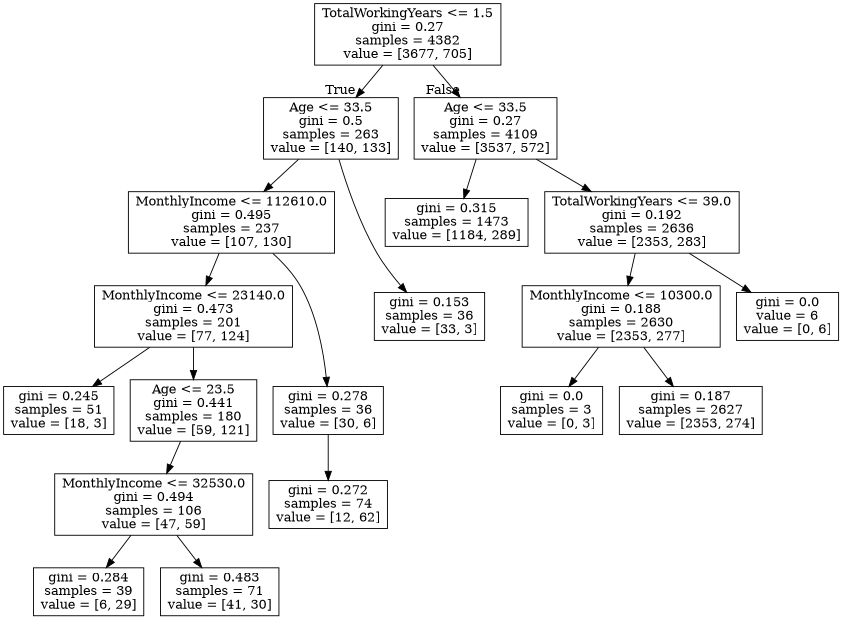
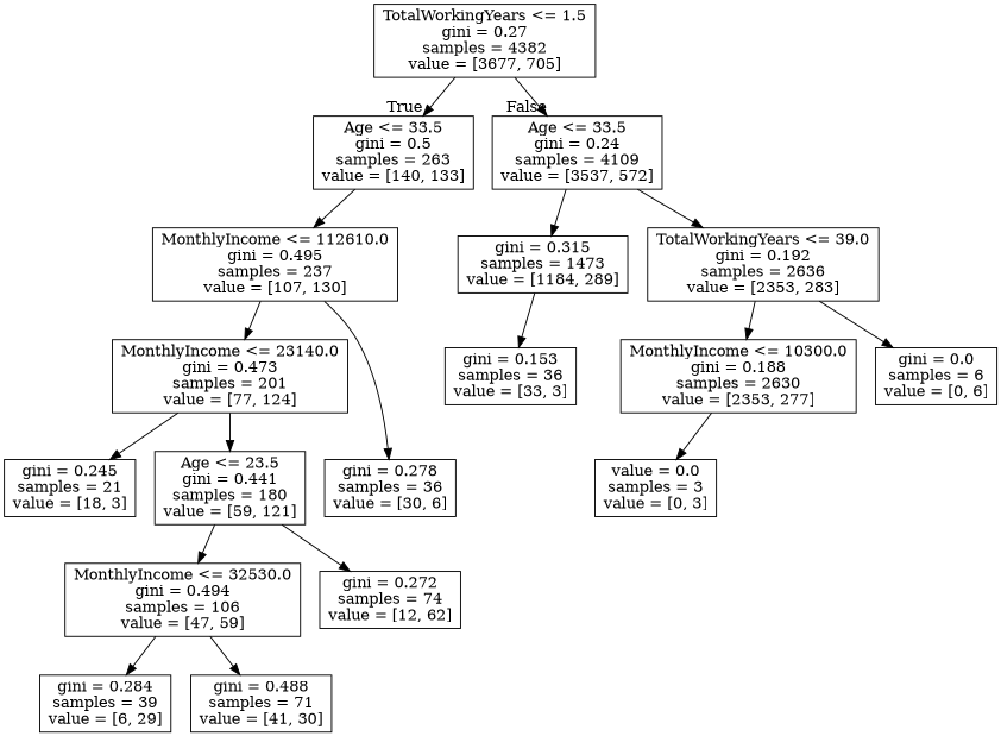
  digraph {
    node [shape=box]
    n1 [label="TotalWorkingYears <= 1.5\ngini = 0.27\nsamples = 4382\nvalue = [3677, 705]"]
    n2 [label="Age <= 33.5\ngini = 0.5\nsamples = 263\nvalue = [140, 133]"]
-   n3 [label="Age <= 33.5\ngini = 0.27\nsamples = 4109\nvalue = [3537, 572]"]
+   n3 [label="Age <= 33.5\ngini = 0.24\nsamples = 4109\nvalue = [3537, 572]"]
    n4 [label="MonthlyIncome <= 112610.0\ngini = 0.495\nsamples = 237\nvalue = [107, 130]"]
    n5 [label="gini = 0.153\nsamples = 36\nvalue = [33, 3]"]
    n6 [label="gini = 0.315\nsamples = 1473\nvalue = [1184, 289]"]
    n7 [label="TotalWorkingYears <= 39.0\ngini = 0.192\nsamples = 2636\nvalue = [2353, 283]"]
    n8 [label="MonthlyIncome <= 23140.0\ngini = 0.473\nsamples = 201\nvalue = [77, 124]"]
    n9 [label="gini = 0.278\nsamples = 36\nvalue = [30, 6]"]
-   n10 [label="gini = 0.245\nsamples = 51\nvalue = [18, 3]"]
+   n10 [label="gini = 0.245\nsamples = 21\nvalue = [18, 3]"]
    n11 [label="Age <= 23.5\ngini = 0.441\nsamples = 180\nvalue = [59, 121]"]
    n12 [label="gini = 0.272\nsamples = 74\nvalue = [12, 62]"]
    n13 [label="MonthlyIncome <= 32530.0\ngini = 0.494\nsamples = 106\nvalue = [47, 59]"]
    n14 [label="gini = 0.284\nsamples = 39\nvalue = [6, 29]"]
-   n15 [label="gini = 0.483\nsamples = 71\nvalue = [41, 30]"]
+   n15 [label="gini = 0.488\nsamples = 71\nvalue = [41, 30]"]
    n16 [label="MonthlyIncome <= 10300.0\ngini = 0.188\nsamples = 2630\nvalue = [2353, 277]"]
-   n17 [label="gini = 0.0\nvalue = 6\nvalue = [0, 6]"]
-   n18 [label="gini = 0.0\nsamples = 3\nvalue = [0, 3]"]
-   n19 [label="gini = 0.187\nsamples = 2627\nvalue = [2353, 274]"]
+   n17 [label="gini = 0.0\nsamples = 6\nvalue = [0, 6]"]
+   n18 [label="value = 0.0\nsamples = 3\nvalue = [0, 3]"]
    n1 -> n2 [headlabel=True labelangle=45 labeldistance=2.5]
    n1 -> n3 [headlabel=False labelangle=-45 labeldistance=2.5]
    n2 -> n4
-   n2 -> n5
+   n6 -> n5
    n3 -> n6
    n3 -> n7
    n4 -> n8
    n4 -> n9
    n7 -> n16
    n7 -> n17
    n8 -> n10
    n8 -> n11
-   n9 -> n12
+   n11 -> n12
    n11 -> n13
    n13 -> n14
    n13 -> n15
    n16 -> n18
-   n16 -> n19
  }
